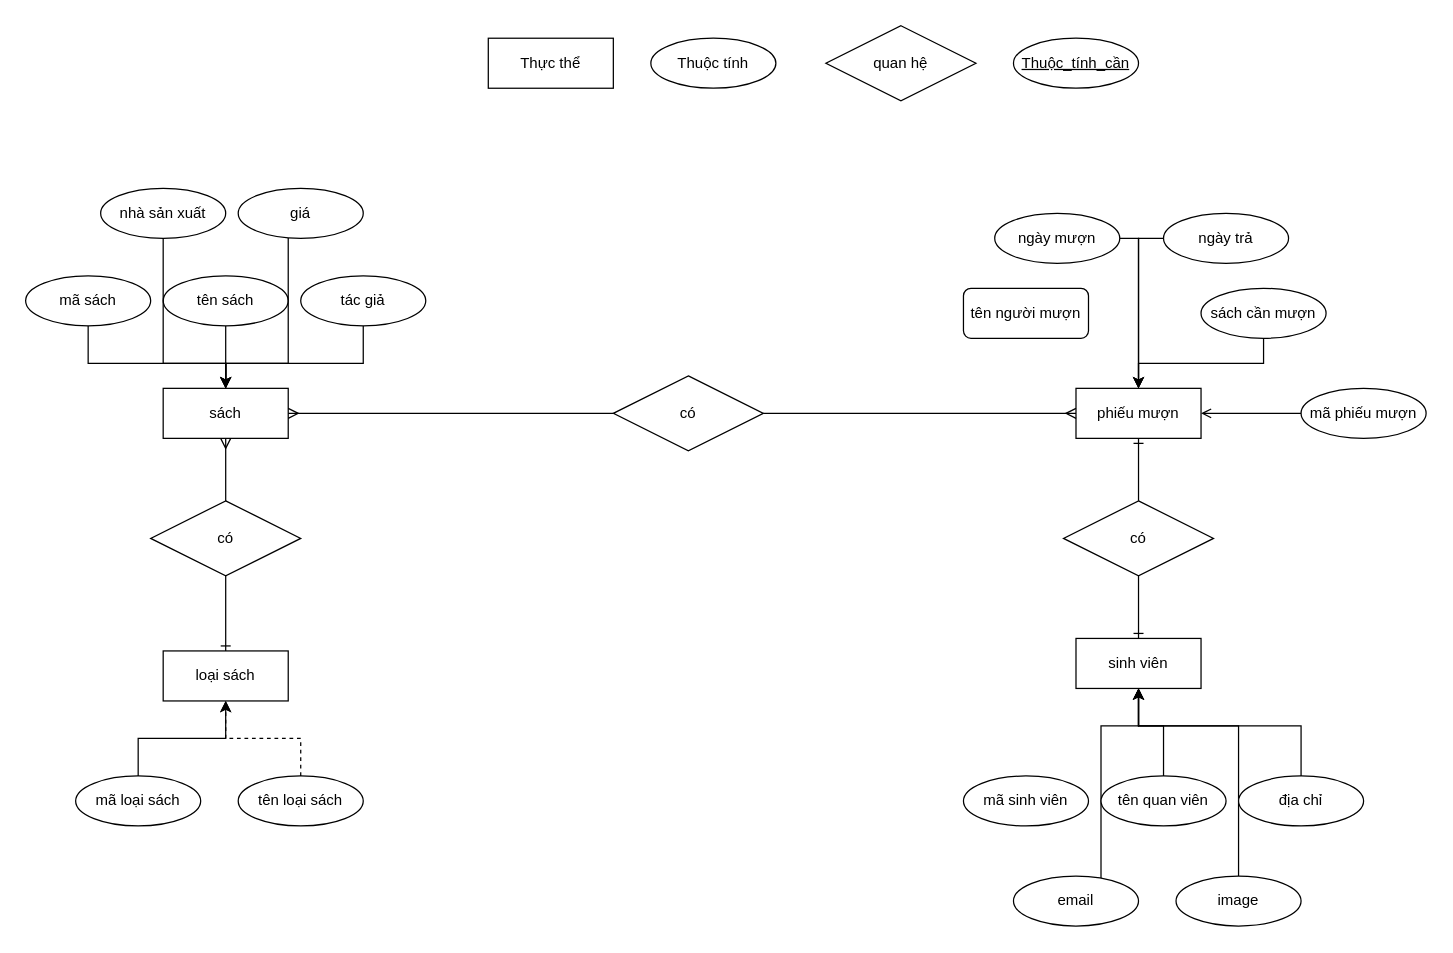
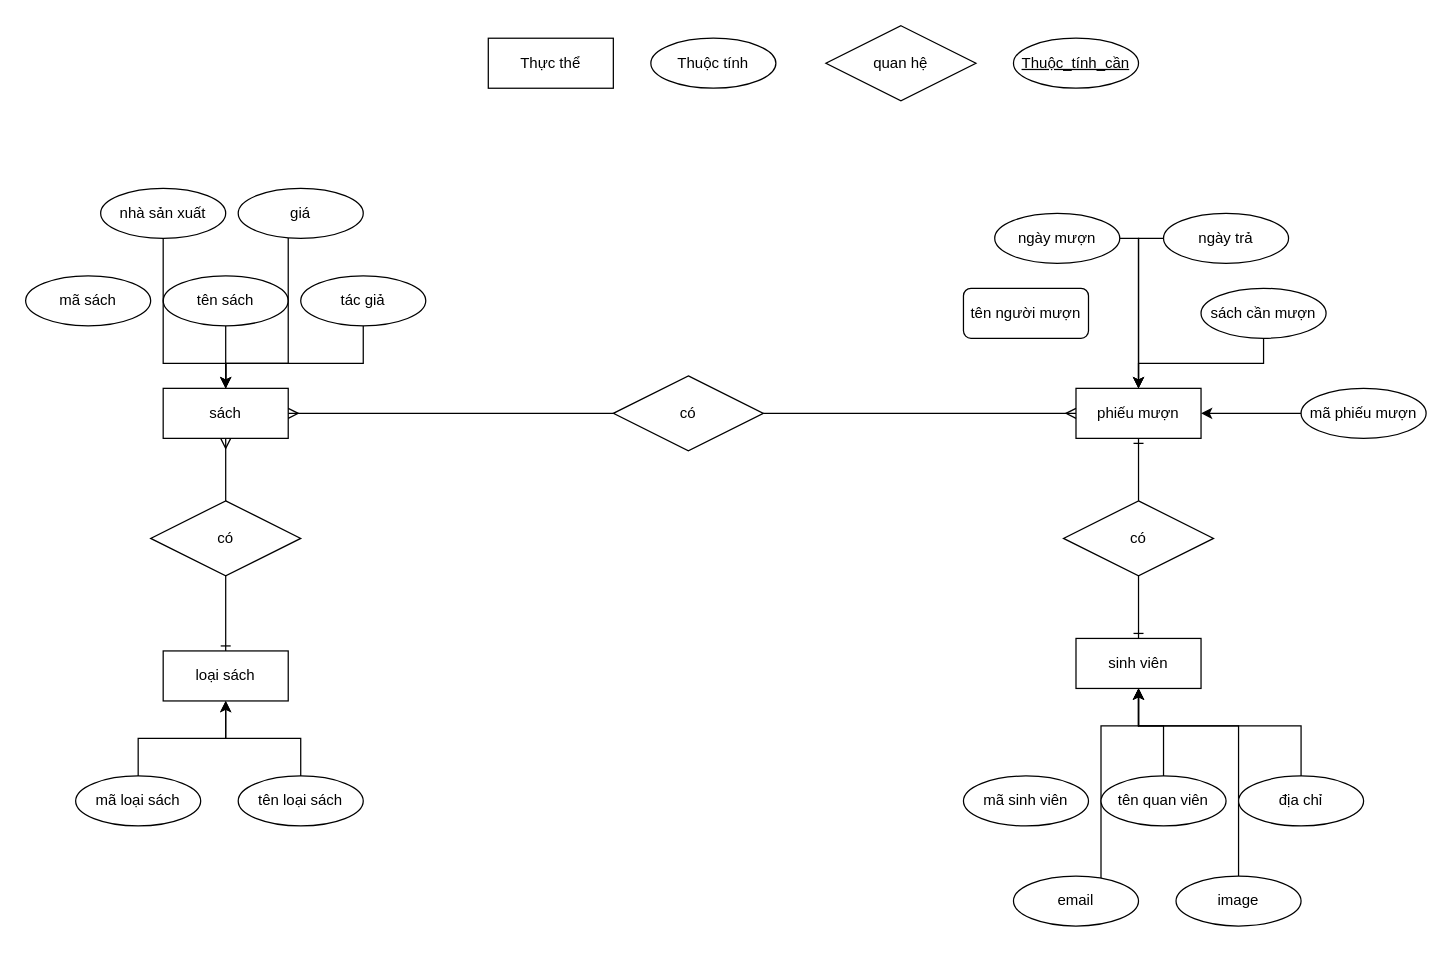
  <mxCell id="0" />
  <mxCell id="1" parent="0" />
  <mxCell id="2" value="Thực thể" style="whiteSpace=wrap;html=1;align=center;" parent="1" vertex="1"><mxGeometry x="390" y="30" width="100" height="40" as="geometry" /></mxCell>
  <mxCell id="3" value="quan hệ" style="shape=rhombus;perimeter=rhombusPerimeter;whiteSpace=wrap;html=1;align=center;" parent="1" vertex="1"><mxGeometry x="660" y="20" width="120" height="60" as="geometry" /></mxCell>
  <mxCell id="4" value="Thuộc tính" style="ellipse;whiteSpace=wrap;html=1;align=center;" parent="1" vertex="1"><mxGeometry x="520" y="30" width="100" height="40" as="geometry" /></mxCell>
  <mxCell id="5" value="Thuộc_tính_cần" style="ellipse;whiteSpace=wrap;html=1;align=center;fontStyle=4;" parent="1" vertex="1"><mxGeometry x="810" y="30" width="100" height="40" as="geometry" /></mxCell>
  <mxCell id="6" value="sách" style="whiteSpace=wrap;html=1;align=center;" parent="1" vertex="1"><mxGeometry x="130" y="310" width="100" height="40" as="geometry" /></mxCell>
  <mxCell id="7" value="sinh viên" style="whiteSpace=wrap;html=1;align=center;" parent="1" vertex="1"><mxGeometry x="860" y="510" width="100" height="40" as="geometry" /></mxCell>
  <mxCell id="8" value="loại sách" style="whiteSpace=wrap;html=1;align=center;" parent="1" vertex="1"><mxGeometry x="130" y="520" width="100" height="40" as="geometry" /></mxCell>
  <mxCell id="9" value="phiếu mượn" style="whiteSpace=wrap;html=1;align=center;" parent="1" vertex="1"><mxGeometry x="860" y="310" width="100" height="40" as="geometry" /></mxCell>
  <mxCell id="10" value="" style="edgeStyle=orthogonalEdgeStyle;rounded=0;orthogonalLoop=1;jettySize=auto;html=1;endArrow=ERmany;endFill=0;" parent="1" source="12" target="6" edge="1"><mxGeometry relative="1" as="geometry" /></mxCell>
  <mxCell id="11" value="" style="edgeStyle=orthogonalEdgeStyle;rounded=0;orthogonalLoop=1;jettySize=auto;html=1;endArrow=ERone;endFill=0;" parent="1" source="12" target="8" edge="1"><mxGeometry relative="1" as="geometry" /></mxCell>
  <mxCell id="12" value="có" style="shape=rhombus;perimeter=rhombusPerimeter;whiteSpace=wrap;html=1;align=center;" parent="1" vertex="1"><mxGeometry x="120" y="400" width="120" height="60" as="geometry" /></mxCell>
  <mxCell id="13" value="" style="edgeStyle=orthogonalEdgeStyle;rounded=0;orthogonalLoop=1;jettySize=auto;html=1;endArrow=ERone;endFill=0;" parent="1" source="15" target="7" edge="1"><mxGeometry relative="1" as="geometry" /></mxCell>
  <mxCell id="14" value="" style="edgeStyle=orthogonalEdgeStyle;rounded=0;orthogonalLoop=1;jettySize=auto;html=1;endArrow=ERone;endFill=0;" parent="1" source="15" target="9" edge="1"><mxGeometry relative="1" as="geometry" /></mxCell>
  <mxCell id="15" value="có" style="shape=rhombus;perimeter=rhombusPerimeter;whiteSpace=wrap;html=1;align=center;" parent="1" vertex="1"><mxGeometry x="850" y="400" width="120" height="60" as="geometry" /></mxCell>
  <mxCell id="16" value="" style="edgeStyle=orthogonalEdgeStyle;rounded=0;orthogonalLoop=1;jettySize=auto;html=1;endArrow=ERmany;endFill=0;entryX=0;entryY=0.5;entryDx=0;entryDy=0;" parent="1" source="18" target="9" edge="1"><mxGeometry relative="1" as="geometry"><mxPoint x="840" y="330" as="targetPoint" /></mxGeometry></mxCell>
  <mxCell id="17" style="edgeStyle=orthogonalEdgeStyle;rounded=0;orthogonalLoop=1;jettySize=auto;html=1;entryX=1;entryY=0.5;entryDx=0;entryDy=0;endArrow=ERmany;endFill=0;" parent="1" source="18" target="6" edge="1"><mxGeometry relative="1" as="geometry"><mxPoint x="590" y="330" as="targetPoint" /></mxGeometry></mxCell>
  <mxCell id="18" value="có" style="shape=rhombus;perimeter=rhombusPerimeter;whiteSpace=wrap;html=1;align=center;" parent="1" vertex="1"><mxGeometry x="490" y="300" width="120" height="60" as="geometry" /></mxCell>
  <mxCell id="19" style="edgeStyle=orthogonalEdgeStyle;rounded=0;orthogonalLoop=1;jettySize=auto;html=1;endArrow=classic;endFill=1;" parent="1" source="20" edge="1"><mxGeometry relative="1" as="geometry"><mxPoint x="910" y="310" as="targetPoint" /></mxGeometry></mxCell>
  <mxCell id="20" value="ngày trả" style="ellipse;whiteSpace=wrap;html=1;align=center;" parent="1" vertex="1"><mxGeometry x="930" y="170" width="100" height="40" as="geometry" /></mxCell>
  <mxCell id="21" style="edgeStyle=orthogonalEdgeStyle;rounded=0;orthogonalLoop=1;jettySize=auto;html=1;endArrow=classic;endFill=1;" parent="1" source="22" edge="1"><mxGeometry relative="1" as="geometry"><mxPoint x="910" y="310" as="targetPoint" /><Array as="points"><mxPoint x="910" y="190" /></Array></mxGeometry></mxCell>
  <mxCell id="22" value="ngày mượn" style="ellipse;whiteSpace=wrap;html=1;align=center;" parent="1" vertex="1"><mxGeometry x="795" y="170" width="100" height="40" as="geometry" /></mxCell>
  <mxCell id="23" style="edgeStyle=orthogonalEdgeStyle;rounded=0;orthogonalLoop=1;jettySize=auto;html=1;entryX=0.5;entryY=0;entryDx=0;entryDy=0;endArrow=classic;endFill=1;" parent="1" source="24" target="9" edge="1"><mxGeometry relative="1" as="geometry" /></mxCell>
  <mxCell id="24" value="sách cần mượn" style="ellipse;whiteSpace=wrap;html=1;align=center;" parent="1" vertex="1"><mxGeometry x="960" y="230" width="100" height="40" as="geometry" /></mxCell>
  <mxCell id="25" style="edgeStyle=orthogonalEdgeStyle;rounded=0;orthogonalLoop=1;jettySize=auto;html=1;endArrow=classic;endFill=1;" parent="1" source="26" edge="1"><mxGeometry relative="1" as="geometry"><mxPoint x="910" y="550" as="targetPoint" /><Array as="points"><mxPoint x="990" y="580" /><mxPoint x="910" y="580" /></Array></mxGeometry></mxCell>
  <mxCell id="26" value="image" style="ellipse;whiteSpace=wrap;html=1;align=center;" parent="1" vertex="1"><mxGeometry x="940" y="700" width="100" height="40" as="geometry" /></mxCell>
  <mxCell id="27" style="edgeStyle=orthogonalEdgeStyle;rounded=0;orthogonalLoop=1;jettySize=auto;html=1;endArrow=classic;endFill=1;" parent="1" source="28" edge="1"><mxGeometry relative="1" as="geometry"><mxPoint x="910" y="550" as="targetPoint" /><Array as="points"><mxPoint x="880" y="580" /><mxPoint x="910" y="580" /></Array></mxGeometry></mxCell>
  <mxCell id="28" value="email" style="ellipse;whiteSpace=wrap;html=1;align=center;" parent="1" vertex="1"><mxGeometry x="810" y="700" width="100" height="40" as="geometry" /></mxCell>
  <mxCell id="29" value="tên người mượn" style="whiteSpace=wrap;html=1;align=center;rounded=1;" parent="1" vertex="1"><mxGeometry x="770" y="230" width="100" height="40" as="geometry" /></mxCell>
  <mxCell id="30" style="edgeStyle=orthogonalEdgeStyle;rounded=0;orthogonalLoop=1;jettySize=auto;html=1;endArrow=classic;endFill=1;" parent="1" source="31" edge="1"><mxGeometry relative="1" as="geometry"><mxPoint x="910" y="550" as="targetPoint" /><Array as="points"><mxPoint x="930" y="580" /><mxPoint x="910" y="580" /></Array></mxGeometry></mxCell>
  <mxCell id="31" value="tên quan viên" style="ellipse;whiteSpace=wrap;html=1;align=center;" parent="1" vertex="1"><mxGeometry x="880" y="620" width="100" height="40" as="geometry" /></mxCell>
  <mxCell id="32" value="mã sinh viên" style="ellipse;whiteSpace=wrap;html=1;align=center;" parent="1" vertex="1"><mxGeometry x="770" y="620" width="100" height="40" as="geometry" /></mxCell>
  <mxCell id="33" style="edgeStyle=orthogonalEdgeStyle;rounded=0;orthogonalLoop=1;jettySize=auto;html=1;endArrow=classic;endFill=1;" parent="1" source="34" edge="1"><mxGeometry relative="1" as="geometry"><mxPoint x="910" y="550" as="targetPoint" /><Array as="points"><mxPoint x="1040" y="580" /><mxPoint x="910" y="580" /></Array></mxGeometry></mxCell>
  <mxCell id="34" value="địa chỉ" style="ellipse;whiteSpace=wrap;html=1;align=center;" parent="1" vertex="1"><mxGeometry x="990" y="620" width="100" height="40" as="geometry" /></mxCell>
- <mxCell id="35" style="edgeStyle=orthogonalEdgeStyle;rounded=0;orthogonalLoop=1;jettySize=auto;html=1;entryX=0.5;entryY=0;entryDx=0;entryDy=0;endArrow=classic;endFill=1;" parent="1" source="36" target="6" edge="1"><mxGeometry relative="1" as="geometry"><Array as="points"><mxPoint x="70" y="290" /><mxPoint x="180" y="290" /></Array></mxGeometry></mxCell>
  <mxCell id="36" value="mã sách" style="ellipse;whiteSpace=wrap;html=1;align=center;" parent="1" vertex="1"><mxGeometry x="20" y="220" width="100" height="40" as="geometry" /></mxCell>
  <mxCell id="37" style="edgeStyle=orthogonalEdgeStyle;rounded=0;orthogonalLoop=1;jettySize=auto;html=1;endArrow=classic;endFill=1;" parent="1" source="38" edge="1"><mxGeometry relative="1" as="geometry"><mxPoint x="180" y="310" as="targetPoint" /><Array as="points"><mxPoint x="290" y="290" /><mxPoint x="180" y="290" /></Array></mxGeometry></mxCell>
  <mxCell id="38" value="tác giả" style="ellipse;whiteSpace=wrap;html=1;align=center;" parent="1" vertex="1"><mxGeometry x="240" y="220" width="100" height="40" as="geometry" /></mxCell>
  <mxCell id="39" style="edgeStyle=orthogonalEdgeStyle;rounded=0;orthogonalLoop=1;jettySize=auto;html=1;endArrow=classic;endFill=1;" parent="1" source="40" edge="1"><mxGeometry relative="1" as="geometry"><mxPoint x="180" y="310" as="targetPoint" /></mxGeometry></mxCell>
  <mxCell id="40" value="tên sách" style="ellipse;whiteSpace=wrap;html=1;align=center;" parent="1" vertex="1"><mxGeometry x="130" y="220" width="100" height="40" as="geometry" /></mxCell>
  <mxCell id="41" style="edgeStyle=orthogonalEdgeStyle;rounded=0;orthogonalLoop=1;jettySize=auto;html=1;entryX=0.5;entryY=0;entryDx=0;entryDy=0;endArrow=none;endFill=1;" parent="1" source="42" target="6" edge="1"><mxGeometry relative="1" as="geometry"><Array as="points"><mxPoint x="130" y="290" /><mxPoint x="180" y="290" /></Array></mxGeometry></mxCell>
  <mxCell id="42" value="nhà sản xuất" style="ellipse;whiteSpace=wrap;html=1;align=center;" parent="1" vertex="1"><mxGeometry x="80" y="150" width="100" height="40" as="geometry" /></mxCell>
  <mxCell id="43" style="edgeStyle=orthogonalEdgeStyle;rounded=0;orthogonalLoop=1;jettySize=auto;html=1;endArrow=classic;endFill=1;" parent="1" source="44" edge="1"><mxGeometry relative="1" as="geometry"><mxPoint x="180" y="310" as="targetPoint" /><Array as="points"><mxPoint x="230" y="290" /><mxPoint x="180" y="290" /></Array></mxGeometry></mxCell>
  <mxCell id="44" value="giá" style="ellipse;whiteSpace=wrap;html=1;align=center;" parent="1" vertex="1"><mxGeometry x="190" y="150" width="100" height="40" as="geometry" /></mxCell>
  <mxCell id="45" style="edgeStyle=orthogonalEdgeStyle;rounded=0;orthogonalLoop=1;jettySize=auto;html=1;entryX=0.5;entryY=1;entryDx=0;entryDy=0;endArrow=classic;endFill=1;" parent="1" source="46" target="8" edge="1"><mxGeometry relative="1" as="geometry" /></mxCell>
  <mxCell id="46" value="mã loại sách" style="ellipse;whiteSpace=wrap;html=1;align=center;" parent="1" vertex="1"><mxGeometry x="60" y="620" width="100" height="40" as="geometry" /></mxCell>
- <mxCell id="47" style="edgeStyle=orthogonalEdgeStyle;rounded=0;orthogonalLoop=1;jettySize=auto;html=1;entryX=0.5;entryY=1;entryDx=0;entryDy=0;endArrow=classic;endFill=1;dashed=1;" parent="1" source="48" target="8" edge="1"><mxGeometry relative="1" as="geometry" /></mxCell>
+ <mxCell id="47" style="edgeStyle=orthogonalEdgeStyle;rounded=0;orthogonalLoop=1;jettySize=auto;html=1;entryX=0.5;entryY=1;entryDx=0;entryDy=0;endArrow=classic;endFill=1;" parent="1" source="48" target="8" edge="1"><mxGeometry relative="1" as="geometry" /></mxCell>
  <mxCell id="48" value="tên loại sách" style="ellipse;whiteSpace=wrap;html=1;align=center;" parent="1" vertex="1"><mxGeometry x="190" y="620" width="100" height="40" as="geometry" /></mxCell>
- <mxCell id="49" style="edgeStyle=orthogonalEdgeStyle;rounded=0;orthogonalLoop=1;jettySize=auto;html=1;endArrow=open;" edge="1" parent="1" source="50" target="9"><mxGeometry relative="1" as="geometry" /></mxCell>
+ <mxCell id="49" style="edgeStyle=orthogonalEdgeStyle;rounded=0;orthogonalLoop=1;jettySize=auto;html=1;" edge="1" parent="1" source="50" target="9"><mxGeometry relative="1" as="geometry" /></mxCell>
  <mxCell id="50" value="mã phiếu mượn" style="ellipse;whiteSpace=wrap;html=1;align=center;" vertex="1" parent="1"><mxGeometry x="1040" y="310" width="100" height="40" as="geometry" /></mxCell>
